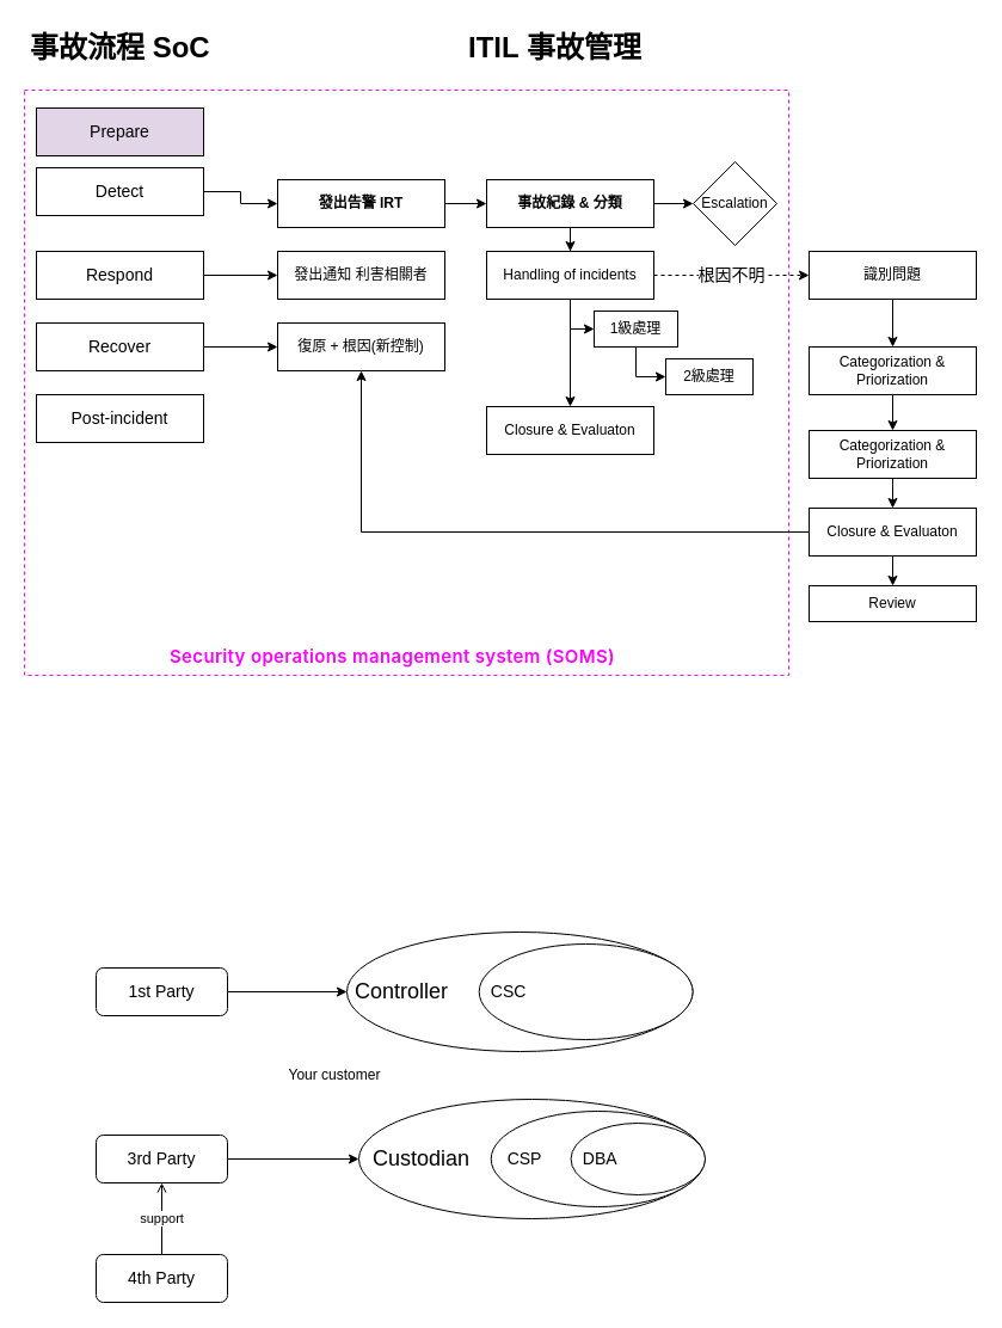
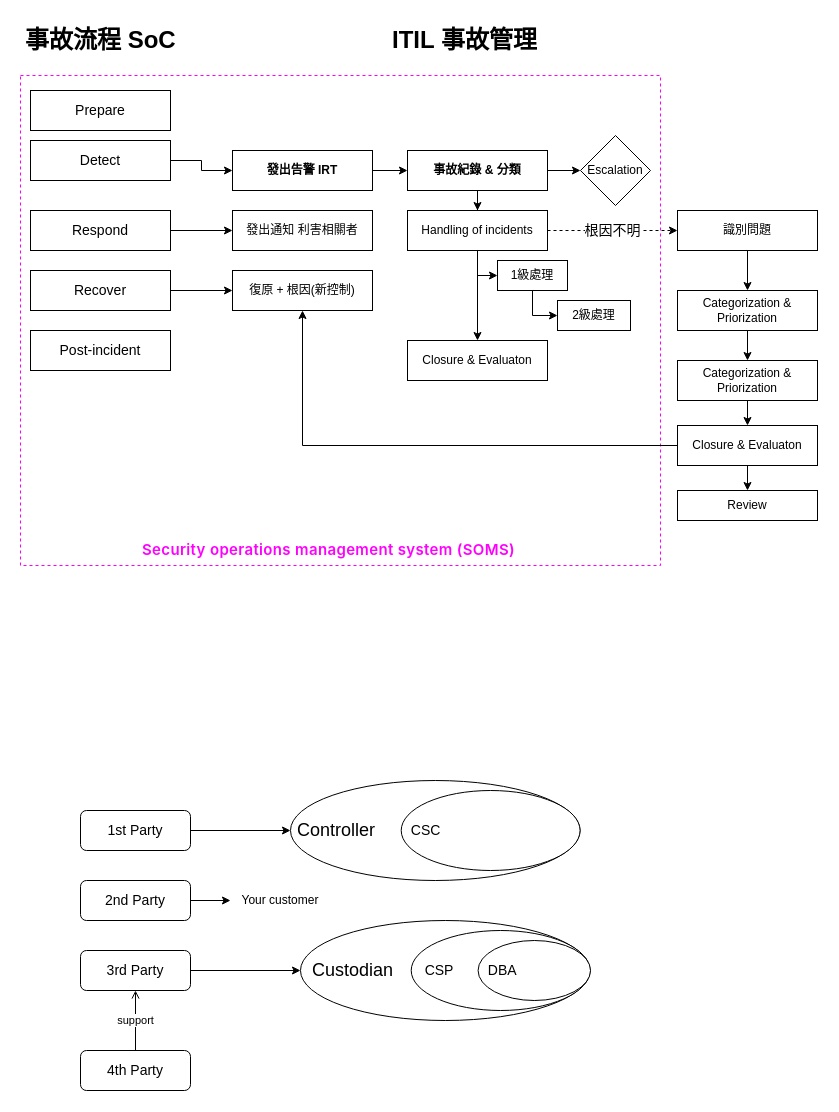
  <mxCell id="0" />
  <mxCell id="1" parent="0" />
  <mxCell id="2" value="" style="rounded=0;whiteSpace=wrap;html=1;fillColor=none;dashed=1;strokeColor=#FF00FF;" vertex="1" parent="1"><mxGeometry x="20" y="75" width="640" height="490" as="geometry" /></mxCell>
- <mxCell id="3" value="&lt;font style=&quot;font-size: 14px;&quot;&gt;Prepare&lt;/font&gt;" style="rounded=0;whiteSpace=wrap;html=1;fillColor=#e1d5e7;" parent="1" vertex="1"><mxGeometry x="30" y="90" width="140" height="40" as="geometry" /></mxCell>
+ <mxCell id="3" value="&lt;font style=&quot;font-size: 14px;&quot;&gt;Prepare&lt;/font&gt;" style="rounded=0;whiteSpace=wrap;html=1;" parent="1" vertex="1"><mxGeometry x="30" y="90" width="140" height="40" as="geometry" /></mxCell>
  <mxCell id="4" value="" style="edgeStyle=orthogonalEdgeStyle;rounded=0;orthogonalLoop=1;jettySize=auto;html=1;" parent="1" source="5" target="13" edge="1"><mxGeometry relative="1" as="geometry" /></mxCell>
  <mxCell id="5" value="&lt;font style=&quot;font-size: 14px;&quot;&gt;Detect&lt;/font&gt;" style="rounded=0;whiteSpace=wrap;html=1;" parent="1" vertex="1"><mxGeometry x="30" y="140" width="140" height="40" as="geometry" /></mxCell>
  <mxCell id="6" value="" style="edgeStyle=orthogonalEdgeStyle;rounded=0;orthogonalLoop=1;jettySize=auto;html=1;" parent="1" source="7" target="14" edge="1"><mxGeometry relative="1" as="geometry" /></mxCell>
  <mxCell id="7" value="&lt;font style=&quot;font-size: 14px;&quot;&gt;Respond&lt;/font&gt;" style="rounded=0;whiteSpace=wrap;html=1;" parent="1" vertex="1"><mxGeometry x="30" y="210" width="140" height="40" as="geometry" /></mxCell>
  <mxCell id="8" value="" style="edgeStyle=orthogonalEdgeStyle;rounded=0;orthogonalLoop=1;jettySize=auto;html=1;fontSize=14;" parent="1" source="9" target="37" edge="1"><mxGeometry relative="1" as="geometry" /></mxCell>
  <mxCell id="9" value="&lt;font style=&quot;font-size: 14px;&quot;&gt;Recover&lt;/font&gt;" style="rounded=0;whiteSpace=wrap;html=1;" parent="1" vertex="1"><mxGeometry x="30" y="270" width="140" height="40" as="geometry" /></mxCell>
  <mxCell id="10" value="&lt;font style=&quot;font-size: 14px;&quot;&gt;Post-incident&lt;/font&gt;" style="rounded=0;whiteSpace=wrap;html=1;" parent="1" vertex="1"><mxGeometry x="30" y="330" width="140" height="40" as="geometry" /></mxCell>
  <mxCell id="11" value="&lt;h1&gt;事故流程 SoC&lt;/h1&gt;" style="text;html=1;strokeColor=none;fillColor=none;spacing=5;spacingTop=-20;whiteSpace=wrap;overflow=hidden;rounded=0;" parent="1" vertex="1"><mxGeometry x="20" y="20" width="180" height="50" as="geometry" /></mxCell>
  <mxCell id="12" value="" style="edgeStyle=orthogonalEdgeStyle;rounded=0;orthogonalLoop=1;jettySize=auto;html=1;fontSize=14;" parent="1" source="13" target="17" edge="1"><mxGeometry relative="1" as="geometry" /></mxCell>
  <mxCell id="13" value="&lt;b&gt;發出告警 IRT&lt;/b&gt;" style="rounded=0;whiteSpace=wrap;html=1;" parent="1" vertex="1"><mxGeometry x="232" y="150" width="140" height="40" as="geometry" /></mxCell>
  <mxCell id="14" value="發出通知 利害相關者" style="rounded=0;whiteSpace=wrap;html=1;" parent="1" vertex="1"><mxGeometry x="232" y="210" width="140" height="40" as="geometry" /></mxCell>
  <mxCell id="15" value="" style="edgeStyle=orthogonalEdgeStyle;rounded=0;orthogonalLoop=1;jettySize=auto;html=1;fontSize=14;" parent="1" source="17" target="22" edge="1"><mxGeometry relative="1" as="geometry" /></mxCell>
  <mxCell id="16" value="" style="edgeStyle=orthogonalEdgeStyle;rounded=0;orthogonalLoop=1;jettySize=auto;html=1;fontSize=14;" parent="1" source="17" target="38" edge="1"><mxGeometry relative="1" as="geometry" /></mxCell>
  <mxCell id="17" value="&lt;b&gt;事故紀錄 &amp;amp; 分類&lt;/b&gt;" style="rounded=0;whiteSpace=wrap;html=1;" parent="1" vertex="1"><mxGeometry x="407" y="150" width="140" height="40" as="geometry" /></mxCell>
  <mxCell id="18" value="&lt;h1&gt;ITIL 事故管理&lt;/h1&gt;" style="text;html=1;strokeColor=none;fillColor=none;spacing=5;spacingTop=-20;whiteSpace=wrap;overflow=hidden;rounded=0;" parent="1" vertex="1"><mxGeometry x="387" y="20" width="180" height="50" as="geometry" /></mxCell>
  <mxCell id="19" value="根因不明" style="edgeStyle=orthogonalEdgeStyle;rounded=0;orthogonalLoop=1;jettySize=auto;html=1;fontSize=14;dashed=1;" parent="1" source="22" target="24" edge="1"><mxGeometry relative="1" as="geometry" /></mxCell>
  <mxCell id="20" style="edgeStyle=orthogonalEdgeStyle;rounded=0;orthogonalLoop=1;jettySize=auto;html=1;entryX=0;entryY=0.5;entryDx=0;entryDy=0;fontSize=14;" parent="1" source="22" target="26" edge="1"><mxGeometry relative="1" as="geometry" /></mxCell>
  <mxCell id="21" style="edgeStyle=orthogonalEdgeStyle;rounded=0;orthogonalLoop=1;jettySize=auto;html=1;fontSize=14;" parent="1" source="22" target="28" edge="1"><mxGeometry relative="1" as="geometry" /></mxCell>
  <mxCell id="22" value="Handling of incidents" style="rounded=0;whiteSpace=wrap;html=1;" parent="1" vertex="1"><mxGeometry x="407" y="210" width="140" height="40" as="geometry" /></mxCell>
  <mxCell id="23" value="" style="edgeStyle=orthogonalEdgeStyle;rounded=0;orthogonalLoop=1;jettySize=auto;html=1;fontSize=14;" parent="1" source="24" target="30" edge="1"><mxGeometry relative="1" as="geometry" /></mxCell>
  <mxCell id="24" value="識別問題" style="rounded=0;whiteSpace=wrap;html=1;" parent="1" vertex="1"><mxGeometry x="677" y="210" width="140" height="40" as="geometry" /></mxCell>
  <mxCell id="25" style="edgeStyle=orthogonalEdgeStyle;rounded=0;orthogonalLoop=1;jettySize=auto;html=1;entryX=0;entryY=0.5;entryDx=0;entryDy=0;fontSize=14;" parent="1" source="26" target="27" edge="1"><mxGeometry relative="1" as="geometry" /></mxCell>
  <mxCell id="26" value="1級處理" style="rounded=0;whiteSpace=wrap;html=1;" parent="1" vertex="1"><mxGeometry x="497" y="260" width="70" height="30" as="geometry" /></mxCell>
  <mxCell id="27" value="2級處理" style="rounded=0;whiteSpace=wrap;html=1;" parent="1" vertex="1"><mxGeometry x="557" y="300" width="73" height="30" as="geometry" /></mxCell>
  <mxCell id="28" value="Closure &amp;amp; Evaluaton" style="rounded=0;whiteSpace=wrap;html=1;" parent="1" vertex="1"><mxGeometry x="407" y="340" width="140" height="40" as="geometry" /></mxCell>
  <mxCell id="29" value="" style="edgeStyle=orthogonalEdgeStyle;rounded=0;orthogonalLoop=1;jettySize=auto;html=1;fontSize=14;" parent="1" source="30" target="32" edge="1"><mxGeometry relative="1" as="geometry" /></mxCell>
  <mxCell id="30" value="Categorization &amp;amp; Priorization" style="rounded=0;whiteSpace=wrap;html=1;" parent="1" vertex="1"><mxGeometry x="677" y="290" width="140" height="40" as="geometry" /></mxCell>
  <mxCell id="31" value="" style="edgeStyle=orthogonalEdgeStyle;rounded=0;orthogonalLoop=1;jettySize=auto;html=1;fontSize=14;" parent="1" source="32" target="35" edge="1"><mxGeometry relative="1" as="geometry" /></mxCell>
  <mxCell id="32" value="Categorization &amp;amp; Priorization" style="rounded=0;whiteSpace=wrap;html=1;" parent="1" vertex="1"><mxGeometry x="677" y="360" width="140" height="40" as="geometry" /></mxCell>
  <mxCell id="33" value="" style="edgeStyle=orthogonalEdgeStyle;rounded=0;orthogonalLoop=1;jettySize=auto;html=1;fontSize=14;" parent="1" source="35" target="36" edge="1"><mxGeometry relative="1" as="geometry" /></mxCell>
  <mxCell id="34" style="edgeStyle=orthogonalEdgeStyle;rounded=0;orthogonalLoop=1;jettySize=auto;html=1;entryX=0.5;entryY=1;entryDx=0;entryDy=0;fontSize=14;" parent="1" source="35" target="37" edge="1"><mxGeometry relative="1" as="geometry" /></mxCell>
  <mxCell id="35" value="Closure &amp;amp; Evaluaton" style="rounded=0;whiteSpace=wrap;html=1;" parent="1" vertex="1"><mxGeometry x="677" y="425" width="140" height="40" as="geometry" /></mxCell>
  <mxCell id="36" value="Review" style="rounded=0;whiteSpace=wrap;html=1;" parent="1" vertex="1"><mxGeometry x="677" y="490" width="140" height="30" as="geometry" /></mxCell>
  <mxCell id="37" value="復原 + 根因(新控制)" style="rounded=0;whiteSpace=wrap;html=1;" parent="1" vertex="1"><mxGeometry x="232" y="270" width="140" height="40" as="geometry" /></mxCell>
  <mxCell id="38" value="Escalation" style="rhombus;whiteSpace=wrap;html=1;rounded=0;" parent="1" vertex="1"><mxGeometry x="580" y="135" width="70" height="70" as="geometry" /></mxCell>
  <mxCell id="39" style="edgeStyle=orthogonalEdgeStyle;rounded=0;orthogonalLoop=1;jettySize=auto;html=1;entryX=0;entryY=0.5;entryDx=0;entryDy=0;" edge="1" parent="1" source="40" target="52"><mxGeometry relative="1" as="geometry" /></mxCell>
  <mxCell id="40" value="&lt;font style=&quot;font-size: 14px;&quot;&gt;1st Party&lt;/font&gt;" style="rounded=1;whiteSpace=wrap;html=1;" vertex="1" parent="1"><mxGeometry x="80" y="810" width="110" height="40" as="geometry" /></mxCell>
+ <mxCell id="41" value="" style="edgeStyle=orthogonalEdgeStyle;rounded=0;orthogonalLoop=1;jettySize=auto;html=1;" edge="1" parent="1" source="42" target="54"><mxGeometry relative="1" as="geometry" /></mxCell>
+ <mxCell id="42" value="&lt;font style=&quot;font-size: 14px;&quot;&gt;2nd Party&lt;/font&gt;" style="rounded=1;whiteSpace=wrap;html=1;" vertex="1" parent="1"><mxGeometry x="80" y="880" width="110" height="40" as="geometry" /></mxCell>
  <mxCell id="43" style="edgeStyle=orthogonalEdgeStyle;rounded=0;orthogonalLoop=1;jettySize=auto;html=1;entryX=0;entryY=0.5;entryDx=0;entryDy=0;" edge="1" parent="1" source="44" target="48"><mxGeometry relative="1" as="geometry" /></mxCell>
  <mxCell id="44" value="&lt;font style=&quot;font-size: 14px;&quot;&gt;3rd Party&lt;/font&gt;" style="rounded=1;whiteSpace=wrap;html=1;" vertex="1" parent="1"><mxGeometry x="80" y="950" width="110" height="40" as="geometry" /></mxCell>
  <mxCell id="45" value="support" style="edgeStyle=orthogonalEdgeStyle;rounded=0;orthogonalLoop=1;jettySize=auto;html=1;endArrow=open;" edge="1" parent="1" source="46" target="44"><mxGeometry relative="1" as="geometry" /></mxCell>
  <mxCell id="46" value="&lt;font style=&quot;font-size: 14px;&quot;&gt;4th Party&lt;/font&gt;" style="rounded=1;whiteSpace=wrap;html=1;" vertex="1" parent="1"><mxGeometry x="80" y="1050" width="110" height="40" as="geometry" /></mxCell>
  <mxCell id="47" value="" style="group" vertex="1" connectable="0" parent="1"><mxGeometry x="300" y="920" width="290" height="100" as="geometry" /></mxCell>
  <mxCell id="48" value="&lt;font style=&quot;font-size: 18px;&quot;&gt;&amp;nbsp; Custodian&lt;/font&gt;" style="ellipse;whiteSpace=wrap;html=1;align=left;" vertex="1" parent="47"><mxGeometry width="289.574" height="100" as="geometry" /></mxCell>
  <mxCell id="49" value="&lt;font style=&quot;font-size: 14px;&quot;&gt;&amp;nbsp; &amp;nbsp;CSP&lt;/font&gt;" style="ellipse;whiteSpace=wrap;html=1;align=left;" vertex="1" parent="47"><mxGeometry x="110.72" y="10" width="178.855" height="80" as="geometry" /></mxCell>
  <mxCell id="50" value="&lt;span style=&quot;font-size: 14px;&quot;&gt;&amp;nbsp; DBA&lt;/span&gt;" style="ellipse;whiteSpace=wrap;html=1;align=left;" vertex="1" parent="47"><mxGeometry x="177.577" y="20" width="112.423" height="60" as="geometry" /></mxCell>
  <mxCell id="51" value="" style="group" vertex="1" connectable="0" parent="1"><mxGeometry x="290" y="780" width="290" height="100" as="geometry" /></mxCell>
  <mxCell id="52" value="&lt;font style=&quot;font-size: 18px;&quot;&gt;&amp;nbsp;Controller&lt;/font&gt;" style="ellipse;whiteSpace=wrap;html=1;align=left;" vertex="1" parent="51"><mxGeometry width="289.574" height="100" as="geometry" /></mxCell>
  <mxCell id="53" value="&lt;span style=&quot;font-size: 14px;&quot;&gt;&amp;nbsp; CSC&lt;/span&gt;" style="ellipse;whiteSpace=wrap;html=1;align=left;" vertex="1" parent="51"><mxGeometry x="110.72" y="10" width="178.855" height="80" as="geometry" /></mxCell>
  <mxCell id="54" value="Your customer" style="text;html=1;align=center;verticalAlign=middle;whiteSpace=wrap;rounded=0;" vertex="1" parent="1"><mxGeometry x="230" y="885" width="100" height="30" as="geometry" /></mxCell>
  <mxCell id="55" value="&lt;h3 class=&quot;part in-view&quot; data-startline=&quot;573&quot; data-endline=&quot;573&quot; id=&quot;Security-operations-management-system-SOMS&quot; data-id=&quot;Security-operations-management-system-SOMS&quot; data-original-title=&quot;&quot; title=&quot;&quot; aria-describedby=&quot;popover423674&quot; style=&quot;box-sizing: border-box; --tw-border-spacing-x: 0; --tw-border-spacing-y: 0; --tw-translate-x: 0; --tw-translate-y: 0; --tw-rotate: 0; --tw-skew-x: 0; --tw-skew-y: 0; --tw-scale-x: 1; --tw-scale-y: 1; --tw-pan-x: ; --tw-pan-y: ; --tw-pinch-zoom: ; --tw-scroll-snap-strictness: proximity; --tw-ordinal: ; --tw-slashed-zero: ; --tw-numeric-figure: ; --tw-numeric-spacing: ; --tw-numeric-fraction: ; --tw-ring-inset: ; --tw-ring-offset-width: 0px; --tw-ring-offset-color: #fff; --tw-ring-color: rgb(59 130 246 / .5); --tw-ring-offset-shadow: 0 0 #0000; --tw-ring-shadow: 0 0 #0000; --tw-shadow: 0 0 #0000; --tw-shadow-colored: 0 0 #0000; --tw-blur: ; --tw-brightness: ; --tw-contrast: ; --tw-grayscale: ; --tw-hue-rotate: ; --tw-invert: ; --tw-saturate: ; --tw-sepia: ; --tw-drop-shadow: ; --tw-backdrop-blur: ; --tw-backdrop-brightness: ; --tw-backdrop-contrast: ; --tw-backdrop-grayscale: ; --tw-backdrop-hue-rotate: ; --tw-backdrop-invert: ; --tw-backdrop-opacity: ; --tw-backdrop-saturate: ; --tw-backdrop-sepia: ; font-family: -apple-system, BlinkMacSystemFont, &amp;quot;Segoe UI&amp;quot;, &amp;quot;Helvetica Neue&amp;quot;, Helvetica, Roboto, Arial, &amp;quot;PingFang TC&amp;quot;, &amp;quot;Microsoft JhengHei&amp;quot;, 微軟正黑, sans-serif, &amp;quot;Apple Color Emoji&amp;quot;, &amp;quot;Segoe UI Emoji&amp;quot;, &amp;quot;Segoe UI Symbol&amp;quot;; font-weight: 600; line-height: 1.25; margin-top: 24px; margin-bottom: 16px; font-size: 1.25em; font-style: normal; font-variant-ligatures: normal; font-variant-caps: normal; letter-spacing: 0.35px; orphans: 2; text-align: start; text-indent: 0px; text-transform: none; widows: 2; word-spacing: 0px; -webkit-text-stroke-width: 0px; white-space: normal; background-color: rgb(255, 255, 255); text-decoration-thickness: initial; text-decoration-style: initial; text-decoration-color: initial;&quot;&gt;&lt;span data-position=&quot;20847&quot; data-size=&quot;44&quot; style=&quot;box-sizing: border-box; --tw-border-spacing-x: 0; --tw-border-spacing-y: 0; --tw-translate-x: 0; --tw-translate-y: 0; --tw-rotate: 0; --tw-skew-x: 0; --tw-skew-y: 0; --tw-scale-x: 1; --tw-scale-y: 1; --tw-pan-x: ; --tw-pan-y: ; --tw-pinch-zoom: ; --tw-scroll-snap-strictness: proximity; --tw-ordinal: ; --tw-slashed-zero: ; --tw-numeric-figure: ; --tw-numeric-spacing: ; --tw-numeric-fraction: ; --tw-ring-inset: ; --tw-ring-offset-width: 0px; --tw-ring-offset-color: #fff; --tw-ring-color: rgb(59 130 246 / .5); --tw-ring-offset-shadow: 0 0 #0000; --tw-ring-shadow: 0 0 #0000; --tw-shadow: 0 0 #0000; --tw-shadow-colored: 0 0 #0000; --tw-blur: ; --tw-brightness: ; --tw-contrast: ; --tw-grayscale: ; --tw-hue-rotate: ; --tw-invert: ; --tw-saturate: ; --tw-sepia: ; --tw-drop-shadow: ; --tw-backdrop-blur: ; --tw-backdrop-brightness: ; --tw-backdrop-contrast: ; --tw-backdrop-grayscale: ; --tw-backdrop-hue-rotate: ; --tw-backdrop-invert: ; --tw-backdrop-opacity: ; --tw-backdrop-saturate: ; --tw-backdrop-sepia: ;&quot;&gt;&lt;font color=&quot;#ff00ff&quot;&gt;Security operations management system (SOMS)&lt;/font&gt;&lt;/span&gt;&lt;/h3&gt;" style="text;whiteSpace=wrap;html=1;" vertex="1" parent="1"><mxGeometry x="140" y="510" width="380" height="80" as="geometry" /></mxCell>
